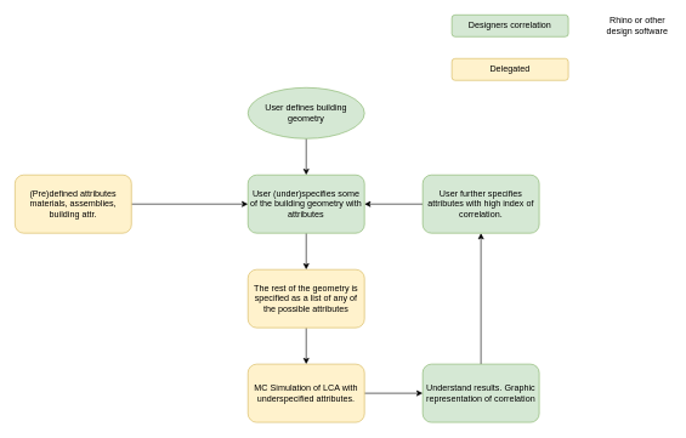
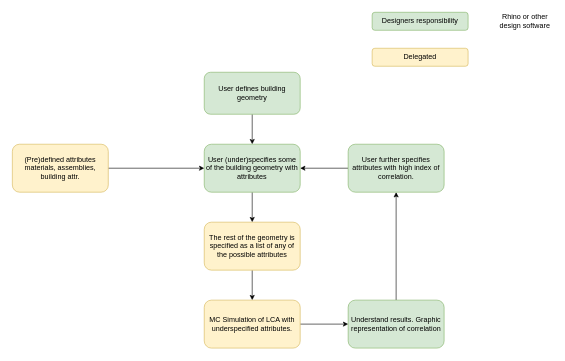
  <mxCell id="0" />
  <mxCell id="1" parent="0" />
  <mxCell id="2" style="edgeStyle=orthogonalEdgeStyle;rounded=0;orthogonalLoop=1;jettySize=auto;html=1;entryX=0;entryY=0.5;entryDx=0;entryDy=0;" edge="1" parent="1" source="3" target="7"><mxGeometry relative="1" as="geometry" /></mxCell>
  <mxCell id="3" value="&lt;div&gt;(Pre)defined attributes&lt;/div&gt;&lt;div&gt;materials, assemblies, building attr.&lt;br&gt;&lt;/div&gt;" style="rounded=1;whiteSpace=wrap;html=1;fillColor=#fff2cc;strokeColor=#d6b656;" vertex="1" parent="1"><mxGeometry x="20" y="240" width="160" height="80" as="geometry" /></mxCell>
  <mxCell id="4" value="" style="edgeStyle=orthogonalEdgeStyle;rounded=0;orthogonalLoop=1;jettySize=auto;html=1;" edge="1" parent="1" source="5" target="7"><mxGeometry relative="1" as="geometry" /></mxCell>
- <mxCell id="5" value="User defines building geometry " style="ellipse;whiteSpace=wrap;html=1;fillColor=#d5e8d4;strokeColor=#82b366;" vertex="1" parent="1"><mxGeometry x="340" y="120" width="160" height="70" as="geometry" /></mxCell>
+ <mxCell id="5" value="User defines building geometry " style="rounded=1;whiteSpace=wrap;html=1;fillColor=#d5e8d4;strokeColor=#82b366;" vertex="1" parent="1"><mxGeometry x="340" y="120" width="160" height="70" as="geometry" /></mxCell>
  <mxCell id="6" value="" style="edgeStyle=orthogonalEdgeStyle;rounded=0;orthogonalLoop=1;jettySize=auto;html=1;" edge="1" parent="1" source="7" target="9"><mxGeometry relative="1" as="geometry" /></mxCell>
  <mxCell id="7" value="User (under)specifies some of the building geometry with attributes" style="rounded=1;whiteSpace=wrap;html=1;fillColor=#d5e8d4;strokeColor=#82b366;" vertex="1" parent="1"><mxGeometry x="340" y="240" width="160" height="80" as="geometry" /></mxCell>
  <mxCell id="8" value="" style="edgeStyle=orthogonalEdgeStyle;rounded=0;orthogonalLoop=1;jettySize=auto;html=1;" edge="1" parent="1" source="9" target="11"><mxGeometry relative="1" as="geometry" /></mxCell>
  <mxCell id="9" value="The rest of the geometry is specified as a list of any of the possible attributes" style="rounded=1;whiteSpace=wrap;html=1;fillColor=#fff2cc;strokeColor=#d6b656;" vertex="1" parent="1"><mxGeometry x="340" y="370" width="160" height="80" as="geometry" /></mxCell>
  <mxCell id="10" value="" style="edgeStyle=orthogonalEdgeStyle;rounded=0;orthogonalLoop=1;jettySize=auto;html=1;" edge="1" parent="1" source="11" target="13"><mxGeometry relative="1" as="geometry" /></mxCell>
  <mxCell id="11" value="MC Simulation of LCA with underspecified attributes." style="rounded=1;whiteSpace=wrap;html=1;fillColor=#fff2cc;strokeColor=#d6b656;" vertex="1" parent="1"><mxGeometry x="340" y="500" width="160" height="80" as="geometry" /></mxCell>
  <mxCell id="12" value="" style="edgeStyle=orthogonalEdgeStyle;rounded=0;orthogonalLoop=1;jettySize=auto;html=1;" edge="1" parent="1" source="13" target="15"><mxGeometry relative="1" as="geometry" /></mxCell>
  <mxCell id="13" value="Understand results. Graphic representation of correlation" style="rounded=1;whiteSpace=wrap;html=1;fillColor=#d5e8d4;strokeColor=#82b366;" vertex="1" parent="1"><mxGeometry x="580" y="500" width="160" height="80" as="geometry" /></mxCell>
  <mxCell id="14" style="edgeStyle=orthogonalEdgeStyle;rounded=0;orthogonalLoop=1;jettySize=auto;html=1;entryX=1;entryY=0.5;entryDx=0;entryDy=0;" edge="1" parent="1" source="15" target="7"><mxGeometry relative="1" as="geometry" /></mxCell>
  <mxCell id="15" value="User further specifies attributes with high index of correlation." style="rounded=1;whiteSpace=wrap;html=1;fillColor=#d5e8d4;strokeColor=#82b366;" vertex="1" parent="1"><mxGeometry x="580" y="240" width="160" height="80" as="geometry" /></mxCell>
- <mxCell id="16" value="Designers correlation" style="rounded=1;whiteSpace=wrap;html=1;fillColor=#d5e8d4;strokeColor=#82b366;" vertex="1" parent="1"><mxGeometry x="620" y="20" width="160" height="30" as="geometry" /></mxCell>
+ <mxCell id="16" value="Designers responsibility" style="rounded=1;whiteSpace=wrap;html=1;fillColor=#d5e8d4;strokeColor=#82b366;" vertex="1" parent="1"><mxGeometry x="620" y="20" width="160" height="30" as="geometry" /></mxCell>
  <mxCell id="17" value="Delegated" style="rounded=1;whiteSpace=wrap;html=1;fillColor=#fff2cc;strokeColor=#d6b656;" vertex="1" parent="1"><mxGeometry x="620" y="80" width="160" height="30" as="geometry" /></mxCell>
  <mxCell id="18" value="Rhino or other design software" style="text;html=1;strokeColor=none;fillColor=none;align=center;verticalAlign=middle;whiteSpace=wrap;rounded=0;" vertex="1" parent="1"><mxGeometry x="830" y="20" width="90" height="30" as="geometry" /></mxCell>
